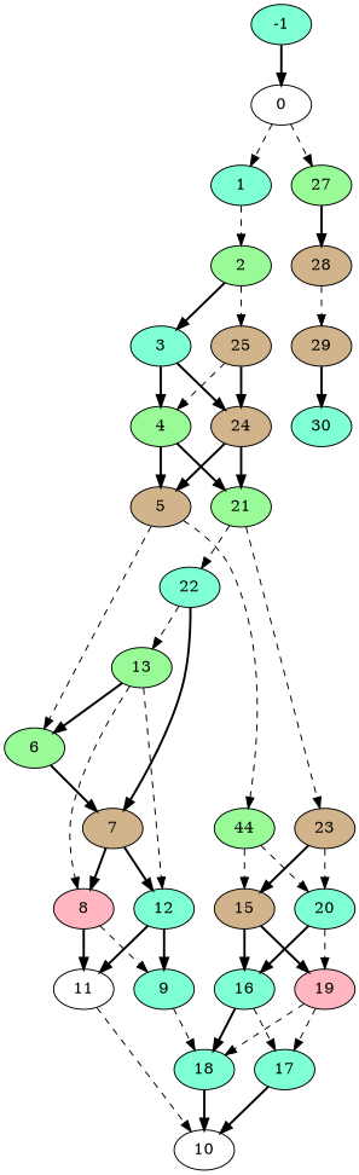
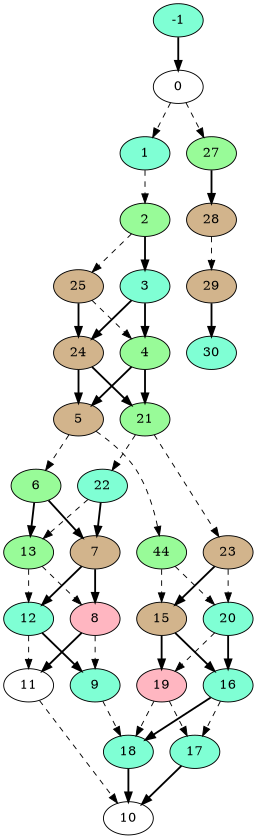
  digraph {
    node [fillcolor=aquamarine style=filled]
    edge [style=bold]
    0 [fillcolor=white]
    1
    27 [fillcolor=palegreen]
    2 [fillcolor=palegreen]
    28 [fillcolor=tan]
    3
    25 [fillcolor=tan]
    29 [fillcolor=tan]
    -1
    4 [fillcolor=palegreen]
    24 [fillcolor=tan]
    5 [fillcolor=tan]
    21 [fillcolor=palegreen]
    6 [fillcolor=palegreen]
    n15 [fillcolor=palegreen label=44]
    22
    23 [fillcolor=tan]
    7 [fillcolor=tan]
    13 [fillcolor=palegreen]
    20
    15 [fillcolor=tan]
    8 [fillcolor=lightpink]
    12
    16
    19 [fillcolor=lightpink]
    9
    11 [fillcolor=white]
    18
    10 [fillcolor=white]
    17
    30
    0 -> 1 [style=dashed]
    0 -> 27 [style=dashed]
    1 -> 2 [style=dashed]
    27 -> 28
    2 -> 3
    2 -> 25 [style=dashed]
    28 -> 29 [style=dashed]
    3 -> 4
    3 -> 24
    25 -> 4 [style=dashed]
    25 -> 24
    29 -> 30
    -1 -> 0
    4 -> 5
    4 -> 21
    24 -> 5
    24 -> 21
    5 -> 6 [style=dashed]
    5 -> n15 [style=dashed]
    21 -> 22 [style=dashed]
    21 -> 23 [style=dashed]
    6 -> 7
-   13 -> 6
+   6 -> 13
    n15 -> 20 [style=dashed]
    n15 -> 15 [style=dashed]
    22 -> 7
    22 -> 13 [style=dashed]
    23 -> 20 [style=dashed]
    23 -> 15
    7 -> 8
    7 -> 12
    13 -> 8 [style=dashed]
    13 -> 12 [style=dashed]
    20 -> 16
    20 -> 19 [style=dashed]
    15 -> 16
    15 -> 19
    8 -> 9 [style=dashed]
    8 -> 11
    12 -> 9
-   12 -> 11
+   12 -> 11 [style=dashed]
    16 -> 18
    16 -> 17 [style=dashed]
    19 -> 18 [style=dashed]
    19 -> 17 [style=dashed]
    9 -> 18 [style=dashed]
    11 -> 10 [style=dashed]
    18 -> 10
    17 -> 10
  }
